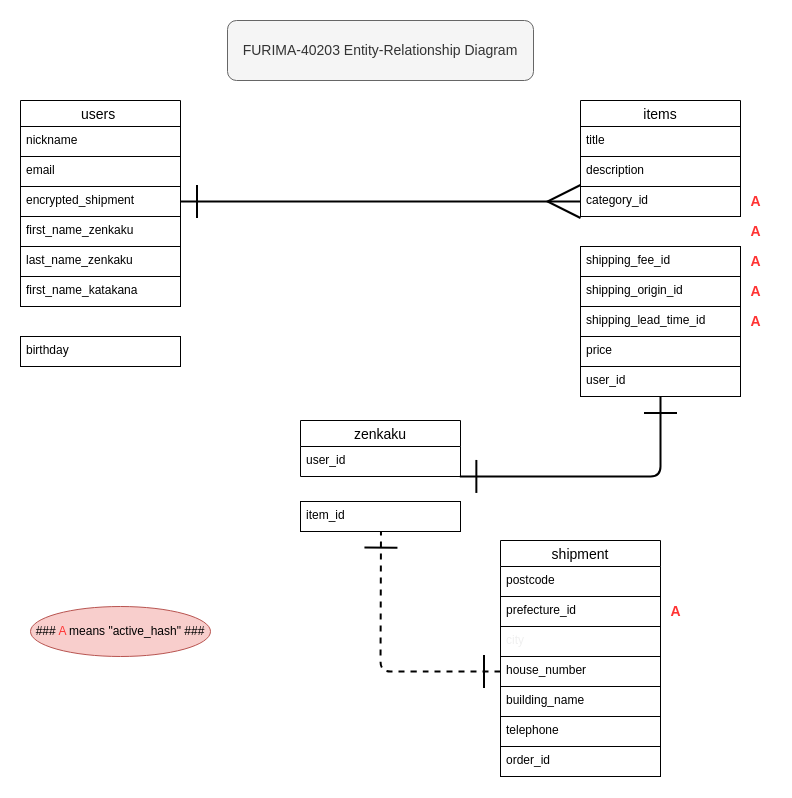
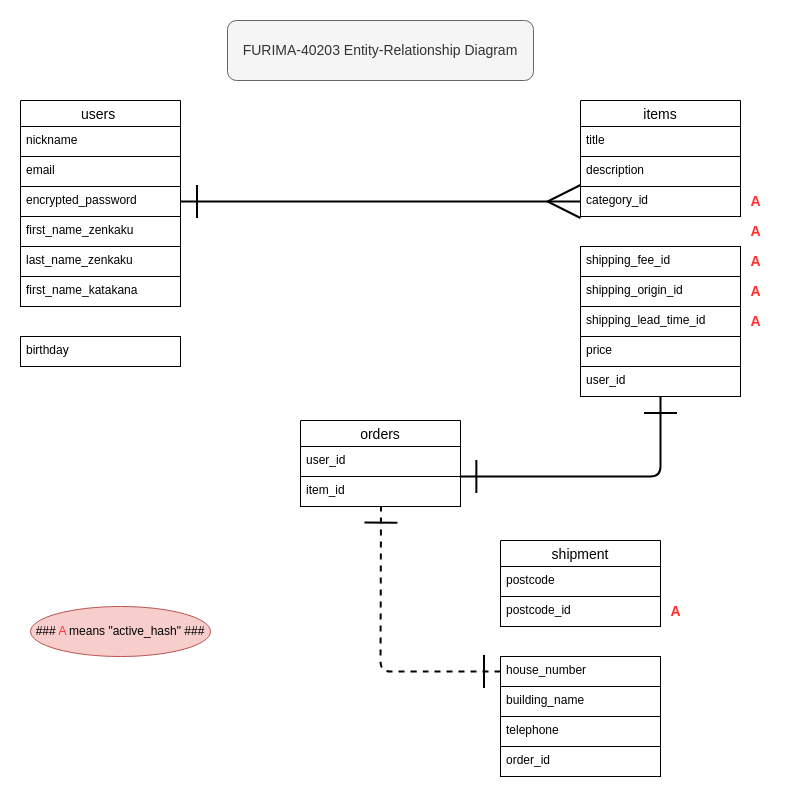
  <mxCell id="0" />
  <mxCell id="1" parent="0" />
  <mxCell id="2" value="users " style="swimlane;fontStyle=0;childLayout=stackLayout;horizontal=1;startSize=26;horizontalStack=0;resizeParent=1;resizeParentMax=0;resizeLast=0;collapsible=1;marginBottom=0;align=center;fontSize=14;" parent="1" vertex="1"><mxGeometry x="20" y="100" width="160" height="116" as="geometry" /></mxCell>
  <mxCell id="3" value="nickname" style="text;strokeColor=default;fillColor=none;spacingLeft=4;spacingRight=4;overflow=hidden;rotatable=0;points=[[0,0.5],[1,0.5]];portConstraint=eastwest;fontSize=12;" parent="2" vertex="1"><mxGeometry y="26" width="160" height="30" as="geometry" /></mxCell>
  <mxCell id="4" value="email" style="text;strokeColor=default;fillColor=none;spacingLeft=4;spacingRight=4;overflow=hidden;rotatable=0;points=[[0,0.5],[1,0.5]];portConstraint=eastwest;fontSize=12;" parent="2" vertex="1"><mxGeometry y="56" width="160" height="30" as="geometry" /></mxCell>
- <mxCell id="5" value="encrypted_shipment" style="text;strokeColor=none;fillColor=none;spacingLeft=4;spacingRight=4;overflow=hidden;rotatable=0;points=[[0,0.5],[1,0.5]];portConstraint=eastwest;fontSize=12;" parent="2" vertex="1"><mxGeometry y="86" width="160" height="30" as="geometry" /></mxCell>
- <mxCell id="6" value="zenkaku" style="swimlane;fontStyle=0;childLayout=stackLayout;horizontal=1;startSize=26;horizontalStack=0;resizeParent=1;resizeParentMax=0;resizeLast=0;collapsible=1;marginBottom=0;align=center;fontSize=14;" parent="1" vertex="1"><mxGeometry x="300" y="420" width="160" height="56" as="geometry" /></mxCell>
+ <mxCell id="5" value="encrypted_password" style="text;strokeColor=none;fillColor=none;spacingLeft=4;spacingRight=4;overflow=hidden;rotatable=0;points=[[0,0.5],[1,0.5]];portConstraint=eastwest;fontSize=12;" parent="2" vertex="1"><mxGeometry y="86" width="160" height="30" as="geometry" /></mxCell>
+ <mxCell id="6" value="orders" style="swimlane;fontStyle=0;childLayout=stackLayout;horizontal=1;startSize=26;horizontalStack=0;resizeParent=1;resizeParentMax=0;resizeLast=0;collapsible=1;marginBottom=0;align=center;fontSize=14;" parent="1" vertex="1"><mxGeometry x="300" y="420" width="160" height="56" as="geometry" /></mxCell>
  <mxCell id="7" value="user_id" style="text;strokeColor=none;fillColor=none;spacingLeft=4;spacingRight=4;overflow=hidden;rotatable=0;points=[[0,0.5],[1,0.5]];portConstraint=eastwest;fontSize=12;" parent="6" vertex="1"><mxGeometry y="26" width="160" height="30" as="geometry" /></mxCell>
  <mxCell id="8" value="first_name_zenkaku" style="text;strokeColor=default;fillColor=none;spacingLeft=4;spacingRight=4;overflow=hidden;rotatable=0;points=[[0,0.5],[1,0.5]];portConstraint=eastwest;fontSize=12;" parent="1" vertex="1"><mxGeometry x="20" y="216" width="160" height="30" as="geometry" /></mxCell>
  <mxCell id="9" value="last_name_zenkaku" style="text;strokeColor=default;fillColor=none;spacingLeft=4;spacingRight=4;overflow=hidden;rotatable=0;points=[[0,0.5],[1,0.5]];portConstraint=eastwest;fontSize=12;" parent="1" vertex="1"><mxGeometry x="20" y="246" width="160" height="30" as="geometry" /></mxCell>
  <mxCell id="10" value="first_name_katakana" style="text;strokeColor=default;fillColor=none;spacingLeft=4;spacingRight=4;overflow=hidden;rotatable=0;points=[[0,0.5],[1,0.5]];portConstraint=eastwest;fontSize=12;" parent="1" vertex="1"><mxGeometry x="20" y="276" width="160" height="30" as="geometry" /></mxCell>
  <mxCell id="11" value="items" style="swimlane;fontStyle=0;childLayout=stackLayout;horizontal=1;startSize=26;horizontalStack=0;resizeParent=1;resizeParentMax=0;resizeLast=0;collapsible=1;marginBottom=0;align=center;fontSize=14;" parent="1" vertex="1"><mxGeometry x="580" y="100" width="160" height="86" as="geometry" /></mxCell>
  <mxCell id="12" value="title" style="text;strokeColor=default;fillColor=none;spacingLeft=4;spacingRight=4;overflow=hidden;rotatable=0;points=[[0,0.5],[1,0.5]];portConstraint=eastwest;fontSize=12;" parent="11" vertex="1"><mxGeometry y="26" width="160" height="30" as="geometry" /></mxCell>
  <mxCell id="13" value="description" style="text;strokeColor=default;fillColor=none;spacingLeft=4;spacingRight=4;overflow=hidden;rotatable=0;points=[[0,0.5],[1,0.5]];portConstraint=eastwest;fontSize=12;" parent="11" vertex="1"><mxGeometry y="56" width="160" height="30" as="geometry" /></mxCell>
  <mxCell id="14" value="category_id" style="text;strokeColor=default;fillColor=none;spacingLeft=4;spacingRight=4;overflow=hidden;rotatable=0;points=[[0,0.5],[1,0.5]];portConstraint=eastwest;fontSize=12;" parent="1" vertex="1"><mxGeometry x="580" y="186" width="160" height="30" as="geometry" /></mxCell>
  <mxCell id="15" value="shipping_fee_id" style="text;strokeColor=default;fillColor=none;spacingLeft=4;spacingRight=4;overflow=hidden;rotatable=0;points=[[0,0.5],[1,0.5]];portConstraint=eastwest;fontSize=12;" parent="1" vertex="1"><mxGeometry x="580" y="246" width="160" height="30" as="geometry" /></mxCell>
  <mxCell id="16" style="edgeStyle=none;html=1;strokeWidth=2;fontSize=14;fontColor=#000000;startArrow=ERone;startFill=0;endArrow=ERone;endFill=0;startSize=30;endSize=30;entryX=0.996;entryY=0.998;entryDx=0;entryDy=0;entryPerimeter=0;" parent="1" source="27" target="7" edge="1"><mxGeometry relative="1" as="geometry"><mxPoint x="680" y="570" as="targetPoint" /><mxPoint x="660" y="430" as="sourcePoint" /><Array as="points"><mxPoint x="660" y="476" /></Array></mxGeometry></mxCell>
  <mxCell id="17" value="shipping_origin_id" style="text;strokeColor=default;fillColor=none;spacingLeft=4;spacingRight=4;overflow=hidden;rotatable=0;points=[[0,0.5],[1,0.5]];portConstraint=eastwest;fontSize=12;" parent="1" vertex="1"><mxGeometry x="580" y="276" width="160" height="30" as="geometry" /></mxCell>
- <mxCell id="18" value="item_id" style="text;strokeColor=default;fillColor=none;spacingLeft=4;spacingRight=4;overflow=hidden;rotatable=0;points=[[0,0.5],[1,0.5]];portConstraint=eastwest;fontSize=12;" parent="1" vertex="1"><mxGeometry x="300" y="501" width="160" height="30" as="geometry" /></mxCell>
+ <mxCell id="18" value="item_id" style="text;strokeColor=default;fillColor=none;spacingLeft=4;spacingRight=4;overflow=hidden;rotatable=0;points=[[0,0.5],[1,0.5]];portConstraint=eastwest;fontSize=12;" parent="1" vertex="1"><mxGeometry x="300" y="476" width="160" height="30" as="geometry" /></mxCell>
  <mxCell id="19" value="FURIMA-40203 Entity-Relationship Diagram" style="whiteSpace=wrap;html=1;fillColor=#f5f5f5;strokeColor=#666666;fontColor=#333333;fontSize=14;rounded=1;" parent="1" vertex="1"><mxGeometry x="227" y="20" width="306" height="60" as="geometry" /></mxCell>
  <mxCell id="20" style="edgeStyle=none;html=1;exitX=1;exitY=0.5;exitDx=0;exitDy=0;entryX=0;entryY=0.5;entryDx=0;entryDy=0;fontSize=14;fontColor=#000000;endArrow=ERmany;endFill=0;strokeWidth=2;endSize=30;startArrow=ERone;startFill=0;startSize=30;" parent="1" source="5" edge="1"><mxGeometry relative="1" as="geometry"><mxPoint x="580" y="201" as="targetPoint" /></mxGeometry></mxCell>
  <mxCell id="21" value="shipment" style="swimlane;fontStyle=0;childLayout=stackLayout;horizontal=1;startSize=26;horizontalStack=0;resizeParent=1;resizeParentMax=0;resizeLast=0;collapsible=1;marginBottom=0;align=center;fontSize=14;" parent="1" vertex="1"><mxGeometry x="500" y="540" width="160" height="56" as="geometry" /></mxCell>
  <mxCell id="22" value="postcode" style="text;strokeColor=none;fillColor=none;spacingLeft=4;spacingRight=4;overflow=hidden;rotatable=0;points=[[0,0.5],[1,0.5]];portConstraint=eastwest;fontSize=12;" parent="21" vertex="1"><mxGeometry y="26" width="160" height="30" as="geometry" /></mxCell>
- <mxCell id="23" value="prefecture_id" style="text;strokeColor=default;fillColor=none;spacingLeft=4;spacingRight=4;overflow=hidden;rotatable=0;points=[[0,0.5],[1,0.5]];portConstraint=eastwest;fontSize=12;" parent="1" vertex="1"><mxGeometry x="500" y="596" width="160" height="30" as="geometry" /></mxCell>
+ <mxCell id="23" value="postcode_id" style="text;strokeColor=default;fillColor=none;spacingLeft=4;spacingRight=4;overflow=hidden;rotatable=0;points=[[0,0.5],[1,0.5]];portConstraint=eastwest;fontSize=12;" parent="1" vertex="1"><mxGeometry x="500" y="596" width="160" height="30" as="geometry" /></mxCell>
  <mxCell id="24" style="edgeStyle=none;html=1;strokeWidth=2;fontSize=14;fontColor=#000000;startArrow=ERone;startFill=0;endArrow=ERone;endFill=0;startSize=30;endSize=30;exitX=0;exitY=0.5;exitDx=0;exitDy=0;entryX=0.503;entryY=0.989;entryDx=0;entryDy=0;entryPerimeter=0;dashed=1;" parent="1" source="29" target="18" edge="1"><mxGeometry relative="1" as="geometry"><mxPoint x="381" y="510" as="targetPoint" /><mxPoint x="432" y="658" as="sourcePoint" /><Array as="points"><mxPoint x="440" y="671" /><mxPoint x="420" y="671" /><mxPoint x="380" y="671" /></Array></mxGeometry></mxCell>
  <mxCell id="25" value="shipping_lead_time_id" style="text;strokeColor=default;fillColor=none;spacingLeft=4;spacingRight=4;overflow=hidden;rotatable=0;points=[[0,0.5],[1,0.5]];portConstraint=eastwest;fontSize=12;" parent="1" vertex="1"><mxGeometry x="580" y="306" width="160" height="30" as="geometry" /></mxCell>
  <mxCell id="26" value="price" style="text;strokeColor=default;fillColor=none;spacingLeft=4;spacingRight=4;overflow=hidden;rotatable=0;points=[[0,0.5],[1,0.5]];portConstraint=eastwest;fontSize=12;" parent="1" vertex="1"><mxGeometry x="580" y="336" width="160" height="30" as="geometry" /></mxCell>
  <mxCell id="27" value="user_id" style="text;strokeColor=default;fillColor=none;spacingLeft=4;spacingRight=4;overflow=hidden;rotatable=0;points=[[0,0.5],[1,0.5]];portConstraint=eastwest;fontSize=12;" parent="1" vertex="1"><mxGeometry x="580" y="366" width="160" height="30" as="geometry" /></mxCell>
- <mxCell id="28" value="city" style="text;strokeColor=default;fillColor=none;spacingLeft=4;spacingRight=4;overflow=hidden;rotatable=0;points=[[0,0.5],[1,0.5]];portConstraint=eastwest;fontSize=12;fontColor=#F0F0F0;" parent="1" vertex="1"><mxGeometry x="500" y="626" width="160" height="30" as="geometry" /></mxCell>
  <mxCell id="29" value="house_number" style="text;strokeColor=default;fillColor=none;spacingLeft=4;spacingRight=4;overflow=hidden;rotatable=0;points=[[0,0.5],[1,0.5]];portConstraint=eastwest;fontSize=12;" parent="1" vertex="1"><mxGeometry x="500" y="656" width="160" height="30" as="geometry" /></mxCell>
  <mxCell id="30" value="building_name" style="text;strokeColor=default;fillColor=none;spacingLeft=4;spacingRight=4;overflow=hidden;rotatable=0;points=[[0,0.5],[1,0.5]];portConstraint=eastwest;fontSize=12;" parent="1" vertex="1"><mxGeometry x="500" y="686" width="160" height="30" as="geometry" /></mxCell>
  <mxCell id="31" value="telephone" style="text;strokeColor=default;fillColor=none;spacingLeft=4;spacingRight=4;overflow=hidden;rotatable=0;points=[[0,0.5],[1,0.5]];portConstraint=eastwest;fontSize=12;" parent="1" vertex="1"><mxGeometry x="500" y="716" width="160" height="30" as="geometry" /></mxCell>
  <mxCell id="32" value="order_id" style="text;strokeColor=default;fillColor=none;spacingLeft=4;spacingRight=4;overflow=hidden;rotatable=0;points=[[0,0.5],[1,0.5]];portConstraint=eastwest;fontSize=12;" parent="1" vertex="1"><mxGeometry x="500" y="746" width="160" height="30" as="geometry" /></mxCell>
  <mxCell id="33" value="birthday" style="text;strokeColor=default;fillColor=none;spacingLeft=4;spacingRight=4;overflow=hidden;rotatable=0;points=[[0,0.5],[1,0.5]];portConstraint=eastwest;fontSize=12;" parent="1" vertex="1"><mxGeometry x="20" y="336" width="160" height="30" as="geometry" /></mxCell>
  <mxCell id="34" value="### &lt;font color=&quot;#ff3333&quot;&gt;A&lt;/font&gt; means &quot;active_hash&quot;&amp;nbsp;###" style="ellipse;whiteSpace=wrap;html=1;strokeColor=#b85450;fontSize=12;fillColor=#f8cecc;fontColor=#000000;" parent="1" vertex="1"><mxGeometry x="30" y="606" width="180" height="50" as="geometry" /></mxCell>
  <mxCell id="35" value="&lt;font color=&quot;#ff3333&quot; style=&quot;font-size: 14px;&quot;&gt;A&lt;/font&gt;" style="text;html=1;align=center;verticalAlign=middle;resizable=0;points=[];autosize=1;strokeColor=none;fillColor=none;fontSize=14;fontColor=#000000;fontStyle=1" parent="1" vertex="1"><mxGeometry x="740" y="186" width="30" height="30" as="geometry" /></mxCell>
  <mxCell id="36" value="&lt;font color=&quot;#ff3333&quot; style=&quot;font-size: 14px;&quot;&gt;A&lt;/font&gt;" style="text;html=1;align=center;verticalAlign=middle;resizable=0;points=[];autosize=1;strokeColor=none;fillColor=none;fontSize=14;fontColor=#000000;fontStyle=1" parent="1" vertex="1"><mxGeometry x="740" y="216" width="30" height="30" as="geometry" /></mxCell>
  <mxCell id="37" value="&lt;font color=&quot;#ff3333&quot; style=&quot;font-size: 14px;&quot;&gt;A&lt;/font&gt;" style="text;html=1;align=center;verticalAlign=middle;resizable=0;points=[];autosize=1;strokeColor=none;fillColor=none;fontSize=14;fontColor=#000000;fontStyle=1" parent="1" vertex="1"><mxGeometry x="740" y="246" width="30" height="30" as="geometry" /></mxCell>
  <mxCell id="38" value="&lt;font color=&quot;#ff3333&quot; style=&quot;font-size: 14px;&quot;&gt;A&lt;/font&gt;" style="text;html=1;align=center;verticalAlign=middle;resizable=0;points=[];autosize=1;strokeColor=none;fillColor=none;fontSize=14;fontColor=#000000;fontStyle=1" parent="1" vertex="1"><mxGeometry x="740" y="276" width="30" height="30" as="geometry" /></mxCell>
  <mxCell id="39" value="&lt;font color=&quot;#ff3333&quot; style=&quot;font-size: 14px;&quot;&gt;A&lt;/font&gt;" style="text;html=1;align=center;verticalAlign=middle;resizable=0;points=[];autosize=1;strokeColor=none;fillColor=none;fontSize=14;fontColor=#000000;fontStyle=1" parent="1" vertex="1"><mxGeometry x="740" y="306" width="30" height="30" as="geometry" /></mxCell>
  <mxCell id="40" value="&lt;font color=&quot;#ff3333&quot; style=&quot;font-size: 14px;&quot;&gt;A&lt;/font&gt;" style="text;html=1;align=center;verticalAlign=middle;resizable=0;points=[];autosize=1;strokeColor=none;fillColor=none;fontSize=14;fontColor=#000000;fontStyle=1" parent="1" vertex="1"><mxGeometry x="660" y="596" width="30" height="30" as="geometry" /></mxCell>
